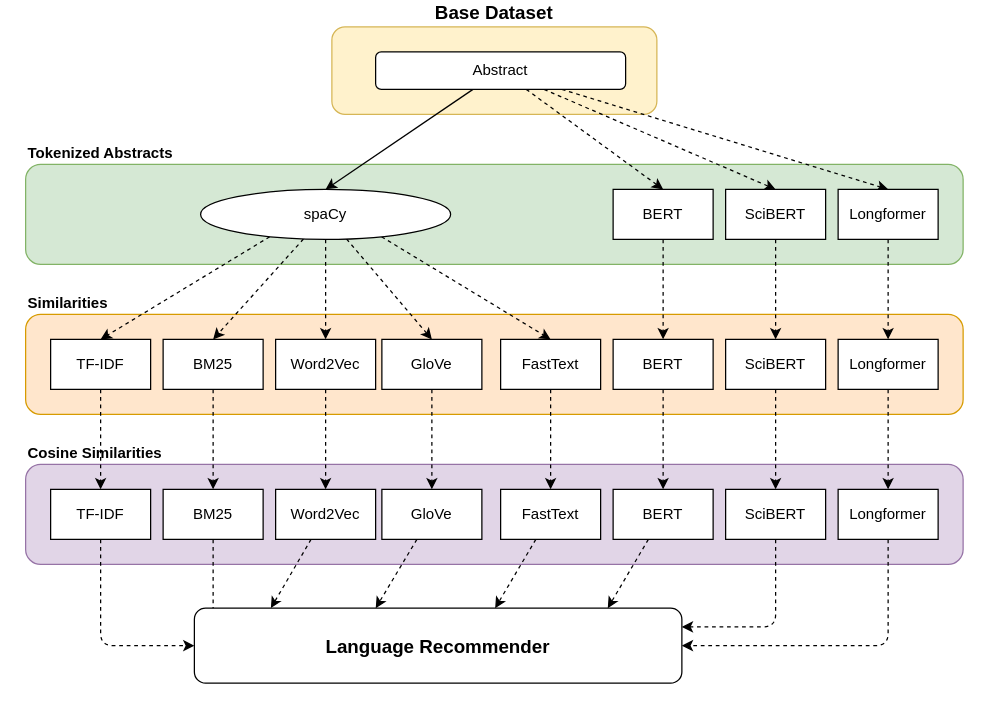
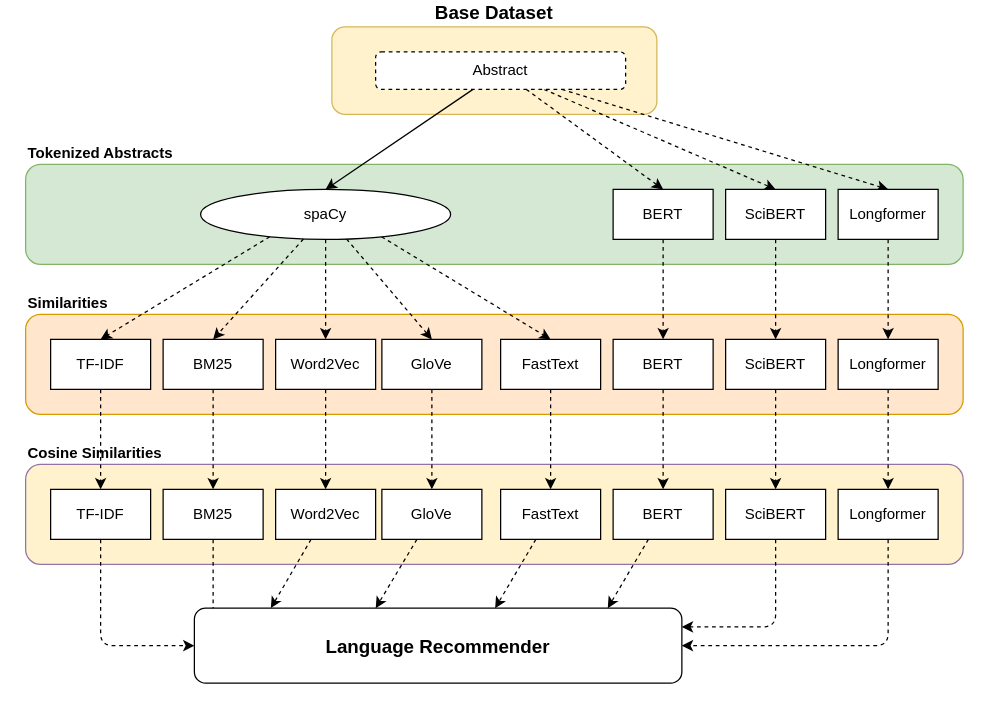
  <mxCell id="0" />
  <mxCell id="1" parent="0" />
- <mxCell id="2" value="&lt;b&gt;Cosine Similarities&amp;nbsp;&lt;br&gt;&lt;/b&gt;" style="rounded=1;whiteSpace=wrap;html=1;labelPosition=center;verticalLabelPosition=top;align=left;verticalAlign=bottom;fillColor=#e1d5e7;strokeColor=#9673a6;" parent="1" vertex="1"><mxGeometry x="20" y="370" width="750" height="80" as="geometry" /></mxCell>
+ <mxCell id="2" value="&lt;b&gt;Cosine Similarities&amp;nbsp;&lt;br&gt;&lt;/b&gt;" style="rounded=1;whiteSpace=wrap;html=1;labelPosition=center;verticalLabelPosition=top;align=left;verticalAlign=bottom;fillColor=#fff2cc;strokeColor=#9673a6;" parent="1" vertex="1"><mxGeometry x="20" y="370" width="750" height="80" as="geometry" /></mxCell>
  <mxCell id="3" value="&lt;b&gt;Tokenized Abstracts&lt;/b&gt;" style="rounded=1;whiteSpace=wrap;html=1;labelPosition=center;verticalLabelPosition=top;align=left;verticalAlign=bottom;fillColor=#d5e8d4;strokeColor=#82b366;" parent="1" vertex="1"><mxGeometry x="20" y="130" width="750" height="80" as="geometry" /></mxCell>
  <mxCell id="4" value="&lt;b&gt;Similarities&lt;/b&gt;" style="rounded=1;whiteSpace=wrap;html=1;labelPosition=center;verticalLabelPosition=top;align=left;verticalAlign=bottom;fillColor=#ffe6cc;strokeColor=#d79b00;" parent="1" vertex="1"><mxGeometry x="20" y="250" width="750" height="80" as="geometry" /></mxCell>
  <mxCell id="5" value="&lt;b style=&quot;font-size: 15px;&quot;&gt;Base Dataset&lt;/b&gt;" style="rounded=1;whiteSpace=wrap;html=1;labelPosition=center;verticalLabelPosition=top;align=center;verticalAlign=bottom;fontSize=15;fillColor=#fff2cc;strokeColor=#d6b656;fillStyle=solid;" parent="1" vertex="1"><mxGeometry x="265" y="20" width="260" height="70" as="geometry" /></mxCell>
  <mxCell id="6" style="edgeStyle=none;html=1;entryX=0.5;entryY=0;entryDx=0;entryDy=0;dashed=0;" parent="1" source="10" target="16" edge="1"><mxGeometry relative="1" as="geometry" /></mxCell>
  <mxCell id="7" style="edgeStyle=none;html=1;entryX=0.5;entryY=0;entryDx=0;entryDy=0;dashed=1;" parent="1" source="10" target="18" edge="1"><mxGeometry relative="1" as="geometry" /></mxCell>
  <mxCell id="8" style="edgeStyle=none;html=1;entryX=0.5;entryY=0;entryDx=0;entryDy=0;dashed=1;" parent="1" source="10" target="20" edge="1"><mxGeometry relative="1" as="geometry" /></mxCell>
  <mxCell id="9" style="edgeStyle=none;html=1;entryX=0.5;entryY=0;entryDx=0;entryDy=0;dashed=1;" parent="1" source="10" target="22" edge="1"><mxGeometry relative="1" as="geometry" /></mxCell>
- <mxCell id="10" value="Abstract" style="rounded=1;whiteSpace=wrap;html=1;glass=0;shadow=0;" parent="1" vertex="1"><mxGeometry x="300" y="40" width="200" height="30" as="geometry" /></mxCell>
+ <mxCell id="10" value="Abstract" style="rounded=1;whiteSpace=wrap;html=1;glass=0;shadow=0;dashed=1;" parent="1" vertex="1"><mxGeometry x="300" y="40" width="200" height="30" as="geometry" /></mxCell>
  <mxCell id="11" style="edgeStyle=none;html=1;entryX=0.5;entryY=0;entryDx=0;entryDy=0;exitX=0.25;exitY=1;exitDx=0;exitDy=0;dashed=1;" parent="1" source="16" target="36" edge="1"><mxGeometry relative="1" as="geometry" /></mxCell>
  <mxCell id="12" style="edgeStyle=none;html=1;entryX=0.5;entryY=0;entryDx=0;entryDy=0;dashed=1;" parent="1" source="16" target="38" edge="1"><mxGeometry relative="1" as="geometry" /></mxCell>
  <mxCell id="13" style="edgeStyle=none;html=1;entryX=0.5;entryY=0;entryDx=0;entryDy=0;dashed=1;" parent="1" source="16" target="30" edge="1"><mxGeometry relative="1" as="geometry" /></mxCell>
  <mxCell id="14" style="edgeStyle=none;html=1;entryX=0.5;entryY=0;entryDx=0;entryDy=0;dashed=1;" parent="1" source="16" target="32" edge="1"><mxGeometry relative="1" as="geometry" /></mxCell>
  <mxCell id="15" style="edgeStyle=none;html=1;entryX=0.5;entryY=0;entryDx=0;entryDy=0;exitX=0.75;exitY=1;exitDx=0;exitDy=0;dashed=1;" parent="1" source="16" target="34" edge="1"><mxGeometry relative="1" as="geometry" /></mxCell>
  <mxCell id="16" value="spaCy" style="ellipse;whiteSpace=wrap;html=1;" parent="1" vertex="1"><mxGeometry x="160" y="150" width="200" height="40" as="geometry" /></mxCell>
  <mxCell id="17" style="edgeStyle=none;html=1;entryX=0.5;entryY=0;entryDx=0;entryDy=0;dashed=1;" parent="1" source="18" target="24" edge="1"><mxGeometry relative="1" as="geometry" /></mxCell>
  <mxCell id="18" value="BERT" style="rounded=0;whiteSpace=wrap;html=1;" parent="1" vertex="1"><mxGeometry x="490" y="150" width="80" height="40" as="geometry" /></mxCell>
  <mxCell id="19" style="edgeStyle=none;html=1;entryX=0.5;entryY=0;entryDx=0;entryDy=0;dashed=1;" parent="1" source="20" target="26" edge="1"><mxGeometry relative="1" as="geometry" /></mxCell>
  <mxCell id="20" value="SciBERT" style="rounded=0;whiteSpace=wrap;html=1;" parent="1" vertex="1"><mxGeometry x="580" y="150" width="80" height="40" as="geometry" /></mxCell>
  <mxCell id="21" style="edgeStyle=none;html=1;entryX=0.5;entryY=0;entryDx=0;entryDy=0;dashed=1;" parent="1" source="22" target="28" edge="1"><mxGeometry relative="1" as="geometry" /></mxCell>
  <mxCell id="22" value="Longformer" style="rounded=0;whiteSpace=wrap;html=1;" parent="1" vertex="1"><mxGeometry x="670" y="150" width="80" height="40" as="geometry" /></mxCell>
  <mxCell id="23" style="edgeStyle=none;html=1;entryX=0.5;entryY=0;entryDx=0;entryDy=0;dashed=1;" parent="1" source="24" target="50" edge="1"><mxGeometry relative="1" as="geometry" /></mxCell>
  <mxCell id="24" value="BERT" style="rounded=0;whiteSpace=wrap;html=1;" parent="1" vertex="1"><mxGeometry x="490" y="270" width="80" height="40" as="geometry" /></mxCell>
  <mxCell id="25" style="edgeStyle=none;html=1;dashed=1;" parent="1" source="26" target="52" edge="1"><mxGeometry relative="1" as="geometry" /></mxCell>
  <mxCell id="26" value="SciBERT" style="rounded=0;whiteSpace=wrap;html=1;" parent="1" vertex="1"><mxGeometry x="580" y="270" width="80" height="40" as="geometry" /></mxCell>
  <mxCell id="27" style="edgeStyle=none;html=1;entryX=0.5;entryY=0;entryDx=0;entryDy=0;dashed=1;" parent="1" source="28" target="54" edge="1"><mxGeometry relative="1" as="geometry" /></mxCell>
  <mxCell id="28" value="Longformer" style="rounded=0;whiteSpace=wrap;html=1;" parent="1" vertex="1"><mxGeometry x="670" y="270" width="80" height="40" as="geometry" /></mxCell>
  <mxCell id="29" style="edgeStyle=none;html=1;entryX=0.5;entryY=0;entryDx=0;entryDy=0;dashed=1;" parent="1" source="30" target="44" edge="1"><mxGeometry relative="1" as="geometry" /></mxCell>
  <mxCell id="30" value="Word2Vec" style="rounded=0;whiteSpace=wrap;html=1;" parent="1" vertex="1"><mxGeometry x="220" y="270" width="80" height="40" as="geometry" /></mxCell>
  <mxCell id="31" style="edgeStyle=none;html=1;entryX=0.5;entryY=0;entryDx=0;entryDy=0;dashed=1;" parent="1" source="32" target="46" edge="1"><mxGeometry relative="1" as="geometry" /></mxCell>
  <mxCell id="32" value="GloVe" style="rounded=0;whiteSpace=wrap;html=1;" parent="1" vertex="1"><mxGeometry x="305" y="270" width="80" height="40" as="geometry" /></mxCell>
  <mxCell id="33" style="edgeStyle=none;html=1;entryX=0.5;entryY=0;entryDx=0;entryDy=0;dashed=1;" parent="1" source="34" target="48" edge="1"><mxGeometry relative="1" as="geometry" /></mxCell>
  <mxCell id="34" value="FastText" style="rounded=0;whiteSpace=wrap;html=1;" parent="1" vertex="1"><mxGeometry x="400" y="270" width="80" height="40" as="geometry" /></mxCell>
  <mxCell id="35" style="edgeStyle=none;html=1;entryX=0.5;entryY=0;entryDx=0;entryDy=0;dashed=1;" parent="1" source="36" target="40" edge="1"><mxGeometry relative="1" as="geometry" /></mxCell>
  <mxCell id="36" value="TF-IDF" style="rounded=0;whiteSpace=wrap;html=1;" parent="1" vertex="1"><mxGeometry x="40" y="270" width="80" height="40" as="geometry" /></mxCell>
  <mxCell id="37" style="edgeStyle=none;html=1;entryX=0.5;entryY=0;entryDx=0;entryDy=0;dashed=1;" parent="1" source="38" target="42" edge="1"><mxGeometry relative="1" as="geometry" /></mxCell>
  <mxCell id="38" value="BM25" style="rounded=0;whiteSpace=wrap;html=1;" parent="1" vertex="1"><mxGeometry x="130" y="270" width="80" height="40" as="geometry" /></mxCell>
  <mxCell id="39" style="edgeStyle=none;html=1;exitX=0.5;exitY=1;exitDx=0;exitDy=0;entryX=0;entryY=0.5;entryDx=0;entryDy=0;fontSize=15;dashed=1;" parent="1" source="40" target="55" edge="1"><mxGeometry relative="1" as="geometry"><Array as="points"><mxPoint x="80" y="515" /></Array></mxGeometry></mxCell>
  <mxCell id="40" value="TF-IDF" style="rounded=0;whiteSpace=wrap;html=1;" parent="1" vertex="1"><mxGeometry x="40" y="390" width="80" height="40" as="geometry" /></mxCell>
  <mxCell id="41" style="edgeStyle=none;html=1;entryX=0;entryY=0.25;entryDx=0;entryDy=0;fontSize=15;dashed=1;" parent="1" source="42" target="55" edge="1"><mxGeometry relative="1" as="geometry"><Array as="points"><mxPoint x="170" y="500" /></Array></mxGeometry></mxCell>
  <mxCell id="42" value="BM25" style="rounded=0;whiteSpace=wrap;html=1;" parent="1" vertex="1"><mxGeometry x="130" y="390" width="80" height="40" as="geometry" /></mxCell>
  <mxCell id="43" style="edgeStyle=none;html=1;entryX=0.157;entryY=0;entryDx=0;entryDy=0;entryPerimeter=0;fontSize=15;dashed=1;" parent="1" source="44" target="55" edge="1"><mxGeometry relative="1" as="geometry" /></mxCell>
  <mxCell id="44" value="Word2Vec" style="rounded=0;whiteSpace=wrap;html=1;" parent="1" vertex="1"><mxGeometry x="220" y="390" width="80" height="40" as="geometry" /></mxCell>
  <mxCell id="45" value="" style="edgeStyle=none;html=1;fontSize=15;entryX=0.372;entryY=0;entryDx=0;entryDy=0;entryPerimeter=0;dashed=1;" parent="1" source="46" target="55" edge="1"><mxGeometry relative="1" as="geometry"><mxPoint x="345" y="480" as="targetPoint" /></mxGeometry></mxCell>
  <mxCell id="46" value="GloVe" style="rounded=0;whiteSpace=wrap;html=1;" parent="1" vertex="1"><mxGeometry x="305" y="390" width="80" height="40" as="geometry" /></mxCell>
  <mxCell id="47" value="" style="edgeStyle=none;html=1;fontSize=15;entryX=0.617;entryY=0;entryDx=0;entryDy=0;entryPerimeter=0;dashed=1;" parent="1" source="48" target="55" edge="1"><mxGeometry relative="1" as="geometry" /></mxCell>
  <mxCell id="48" value="FastText" style="rounded=0;whiteSpace=wrap;html=1;" parent="1" vertex="1"><mxGeometry x="400" y="390" width="80" height="40" as="geometry" /></mxCell>
  <mxCell id="49" value="" style="edgeStyle=none;html=1;fontSize=15;entryX=0.848;entryY=0;entryDx=0;entryDy=0;entryPerimeter=0;dashed=1;" parent="1" source="50" target="55" edge="1"><mxGeometry relative="1" as="geometry"><mxPoint x="522" y="484" as="targetPoint" /></mxGeometry></mxCell>
  <mxCell id="50" value="BERT" style="rounded=0;whiteSpace=wrap;html=1;" parent="1" vertex="1"><mxGeometry x="490" y="390" width="80" height="40" as="geometry" /></mxCell>
  <mxCell id="51" style="edgeStyle=none;html=1;entryX=1;entryY=0.25;entryDx=0;entryDy=0;fontSize=15;dashed=1;" parent="1" source="52" target="55" edge="1"><mxGeometry relative="1" as="geometry"><Array as="points"><mxPoint x="620" y="500" /></Array></mxGeometry></mxCell>
  <mxCell id="52" value="SciBERT" style="rounded=0;whiteSpace=wrap;html=1;" parent="1" vertex="1"><mxGeometry x="580" y="390" width="80" height="40" as="geometry" /></mxCell>
  <mxCell id="53" style="edgeStyle=none;html=1;fontSize=15;entryX=1;entryY=0.5;entryDx=0;entryDy=0;dashed=1;" parent="1" source="54" target="55" edge="1"><mxGeometry relative="1" as="geometry"><Array as="points"><mxPoint x="710" y="515" /></Array></mxGeometry></mxCell>
  <mxCell id="54" value="Longformer" style="rounded=0;whiteSpace=wrap;html=1;" parent="1" vertex="1"><mxGeometry x="670" y="390" width="80" height="40" as="geometry" /></mxCell>
  <mxCell id="55" value="&lt;b&gt;&lt;font style=&quot;font-size: 15px;&quot;&gt;Language Recommender&lt;/font&gt;&lt;/b&gt;" style="rounded=1;whiteSpace=wrap;html=1;" parent="1" vertex="1"><mxGeometry x="155" y="485" width="390" height="60" as="geometry" /></mxCell>
